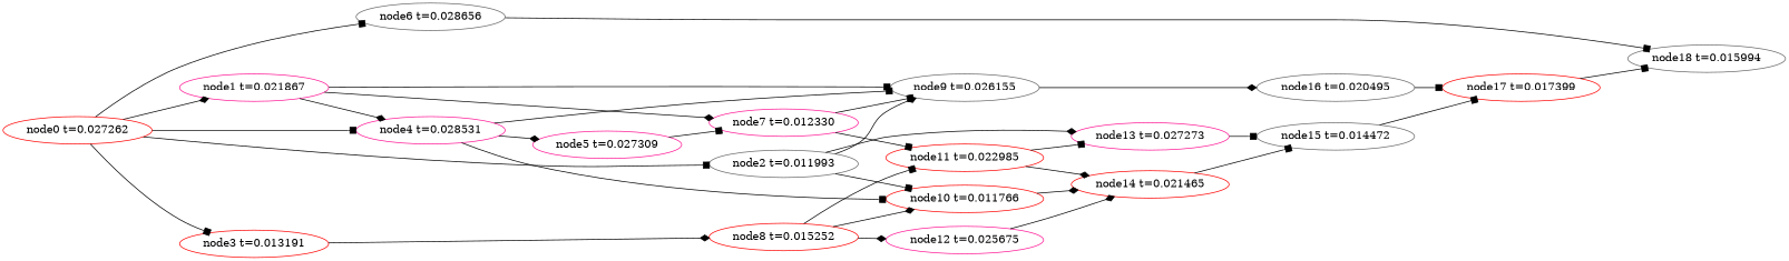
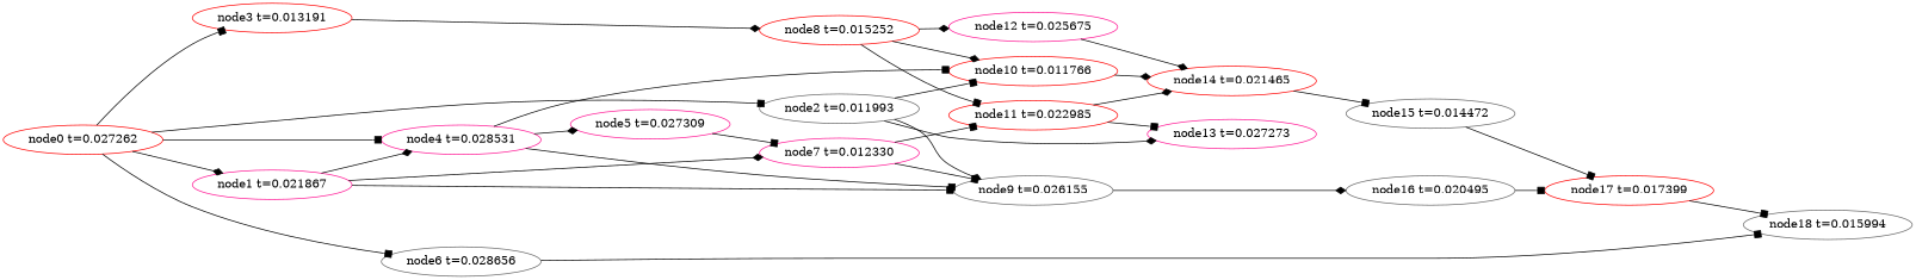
  digraph {
    rankdir=LR
    node [color=red]
    edge [arrowhead=box]
    n1 [color=gray40 label="node18 t=0.015994"]
    n2 [label="node17 t=0.017399"]
    n3 [color=gray40 label="node16 t=0.020495"]
    n4 [color=gray40 label="node15 t=0.014472"]
    n5 [label="node14 t=0.021465"]
    n6 [color=deeppink label="node13 t=0.027273"]
    n7 [color=deeppink label="node12 t=0.025675"]
    n8 [label="node11 t=0.022985"]
    n9 [label="node10 t=0.011766"]
    n10 [color=gray40 label="node9 t=0.026155"]
    n11 [label="node8 t=0.015252"]
    n12 [color=deeppink label="node7 t=0.012330"]
    n13 [color=gray40 label="node6 t=0.028656"]
    n14 [color=deeppink label="node5 t=0.027309"]
    n15 [color=deeppink label="node4 t=0.028531"]
    n16 [label="node3 t=0.013191"]
    n17 [color=gray40 label="node2 t=0.011993"]
    n18 [color=deeppink label="node1 t=0.021867"]
    n19 [label="node0 t=0.027262"]
    n2 -> n1
    n3 -> n2
    n4 -> n2
    n5 -> n4
-   n6 -> n4
    n7 -> n5 [arrowhead=diamond]
    n8 -> n5 [arrowhead=diamond]
    n8 -> n6
    n9 -> n5 [arrowhead=diamond]
    n10 -> n3 [arrowhead=diamond]
    n11 -> n7 [arrowhead=diamond]
    n11 -> n8
    n11 -> n9 [arrowhead=diamond]
    n12 -> n8
    n12 -> n10
    n13 -> n1
    n14 -> n12
    n15 -> n9
    n15 -> n10
    n15 -> n14 [arrowhead=diamond]
    n16 -> n11 [arrowhead=diamond]
    n17 -> n6 [arrowhead=diamond]
    n17 -> n9
    n17 -> n10 [arrowhead=diamond]
    n18 -> n10
    n18 -> n12 [arrowhead=diamond]
    n18 -> n15 [arrowhead=diamond]
    n19 -> n13
    n19 -> n15
    n19 -> n16
    n19 -> n17
    n19 -> n18 [arrowhead=diamond]
  }
